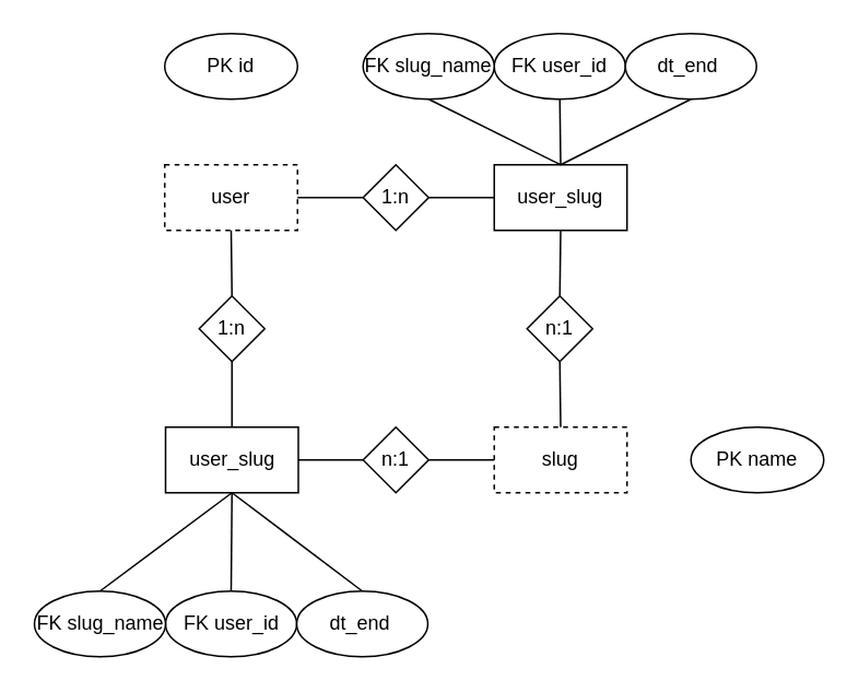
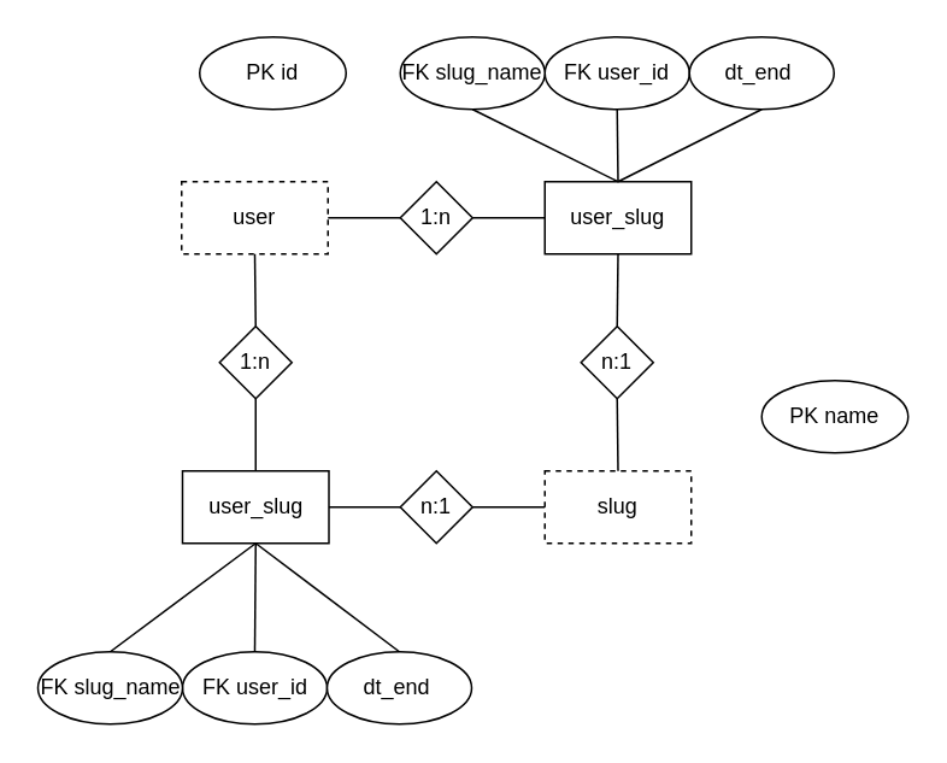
  <mxCell id="0" />
  <mxCell id="1" parent="0" />
  <mxCell id="2" value="user" style="rounded=0;whiteSpace=wrap;html=1;dashed=1;" vertex="1" parent="1"><mxGeometry x="100" y="100" width="81" height="40" as="geometry" /></mxCell>
- <mxCell id="3" value="PK id" style="ellipse;whiteSpace=wrap;html=1;" vertex="1" parent="1"><mxGeometry x="100" y="20" width="81" height="40" as="geometry" /></mxCell>
+ <mxCell id="3" value="PK id" style="ellipse;whiteSpace=wrap;html=1;" vertex="1" parent="1"><mxGeometry x="110" y="20" width="81" height="40" as="geometry" /></mxCell>
  <mxCell id="4" value="user_slug" style="rounded=0;whiteSpace=wrap;html=1;" vertex="1" parent="1"><mxGeometry x="301" y="100" width="81" height="40" as="geometry" /></mxCell>
  <mxCell id="5" value="1:n" style="rhombus;whiteSpace=wrap;html=1;" vertex="1" parent="1"><mxGeometry x="221" y="100" width="40" height="40" as="geometry" /></mxCell>
  <mxCell id="6" value="" style="endArrow=none;html=1;rounded=0;entryX=0;entryY=0.5;entryDx=0;entryDy=0;exitX=1;exitY=0.5;exitDx=0;exitDy=0;" edge="1" parent="1" source="2" target="5"><mxGeometry width="50" height="50" relative="1" as="geometry"><mxPoint x="131" y="180" as="sourcePoint" /><mxPoint x="181" y="130" as="targetPoint" /></mxGeometry></mxCell>
  <mxCell id="7" value="" style="endArrow=none;html=1;rounded=0;entryX=0;entryY=0.5;entryDx=0;entryDy=0;exitX=1;exitY=0.5;exitDx=0;exitDy=0;" edge="1" parent="1" source="5" target="4"><mxGeometry width="50" height="50" relative="1" as="geometry"><mxPoint x="261" y="119.76" as="sourcePoint" /><mxPoint x="301" y="119.76" as="targetPoint" /></mxGeometry></mxCell>
  <mxCell id="8" value="FK user_id" style="ellipse;whiteSpace=wrap;html=1;" vertex="1" parent="1"><mxGeometry x="301" y="20" width="80" height="40" as="geometry" /></mxCell>
  <mxCell id="9" value="dt_end&amp;nbsp;" style="ellipse;whiteSpace=wrap;html=1;" vertex="1" parent="1"><mxGeometry x="381" y="20" width="80" height="40" as="geometry" /></mxCell>
  <mxCell id="10" value="FK slug_name" style="ellipse;whiteSpace=wrap;html=1;" vertex="1" parent="1"><mxGeometry x="221" y="20" width="80" height="40" as="geometry" /></mxCell>
  <mxCell id="11" value="" style="endArrow=none;html=1;rounded=0;exitX=0.5;exitY=1;exitDx=0;exitDy=0;entryX=0.5;entryY=0;entryDx=0;entryDy=0;" edge="1" parent="1" source="8" target="4"><mxGeometry width="50" height="50" relative="1" as="geometry"><mxPoint x="341" y="120" as="sourcePoint" /><mxPoint x="391" y="70" as="targetPoint" /></mxGeometry></mxCell>
  <mxCell id="12" value="" style="endArrow=none;html=1;rounded=0;entryX=0.5;entryY=1;entryDx=0;entryDy=0;exitX=0.5;exitY=0;exitDx=0;exitDy=0;" edge="1" parent="1" source="4" target="9"><mxGeometry width="50" height="50" relative="1" as="geometry"><mxPoint x="341" y="120" as="sourcePoint" /><mxPoint x="391" y="70" as="targetPoint" /></mxGeometry></mxCell>
  <mxCell id="13" value="" style="endArrow=none;html=1;rounded=0;exitX=0.5;exitY=0;exitDx=0;exitDy=0;entryX=0.5;entryY=1;entryDx=0;entryDy=0;" edge="1" parent="1" source="4" target="10"><mxGeometry width="50" height="50" relative="1" as="geometry"><mxPoint x="341" y="120" as="sourcePoint" /><mxPoint x="391" y="70" as="targetPoint" /></mxGeometry></mxCell>
  <mxCell id="14" value="slug" style="rounded=0;whiteSpace=wrap;html=1;dashed=1;" vertex="1" parent="1"><mxGeometry x="301" y="260" width="81" height="40" as="geometry" /></mxCell>
- <mxCell id="15" value="PK name" style="ellipse;whiteSpace=wrap;html=1;" vertex="1" parent="1"><mxGeometry x="421" y="260" width="81" height="40" as="geometry" /></mxCell>
+ <mxCell id="15" value="PK name" style="ellipse;whiteSpace=wrap;html=1;" vertex="1" parent="1"><mxGeometry x="421" y="210" width="81" height="40" as="geometry" /></mxCell>
  <mxCell id="16" value="" style="endArrow=none;html=1;rounded=0;entryX=0.5;entryY=1;entryDx=0;entryDy=0;exitX=0.5;exitY=0;exitDx=0;exitDy=0;" edge="1" parent="1" source="17" target="4"><mxGeometry width="50" height="50" relative="1" as="geometry"><mxPoint x="311" y="180" as="sourcePoint" /><mxPoint x="311" y="130" as="targetPoint" /></mxGeometry></mxCell>
  <mxCell id="17" value="n:1" style="rhombus;whiteSpace=wrap;html=1;" vertex="1" parent="1"><mxGeometry x="321" y="180" width="40" height="40" as="geometry" /></mxCell>
  <mxCell id="18" value="" style="endArrow=none;html=1;rounded=0;entryX=0.5;entryY=1;entryDx=0;entryDy=0;exitX=0.5;exitY=0;exitDx=0;exitDy=0;" edge="1" parent="1" source="14" target="17"><mxGeometry width="50" height="50" relative="1" as="geometry"><mxPoint x="251" y="250" as="sourcePoint" /><mxPoint x="301" y="200" as="targetPoint" /></mxGeometry></mxCell>
  <mxCell id="19" value="user_slug" style="rounded=0;whiteSpace=wrap;html=1;" vertex="1" parent="1"><mxGeometry x="100.5" y="260" width="81" height="40" as="geometry" /></mxCell>
  <mxCell id="20" value="1:n" style="rhombus;whiteSpace=wrap;html=1;" vertex="1" parent="1"><mxGeometry x="121" y="180" width="40" height="40" as="geometry" /></mxCell>
  <mxCell id="21" value="" style="endArrow=none;html=1;rounded=0;entryX=0.5;entryY=0;entryDx=0;entryDy=0;exitX=0.5;exitY=1;exitDx=0;exitDy=0;" edge="1" parent="1" source="20" target="19"><mxGeometry width="50" height="50" relative="1" as="geometry"><mxPoint x="60.5" y="279.76" as="sourcePoint" /><mxPoint x="100.5" y="279.76" as="targetPoint" /></mxGeometry></mxCell>
  <mxCell id="22" value="FK user_id" style="ellipse;whiteSpace=wrap;html=1;" vertex="1" parent="1"><mxGeometry x="100.5" y="360" width="80" height="40" as="geometry" /></mxCell>
  <mxCell id="23" value="dt_end&amp;nbsp;" style="ellipse;whiteSpace=wrap;html=1;" vertex="1" parent="1"><mxGeometry x="180.5" y="360" width="80" height="40" as="geometry" /></mxCell>
  <mxCell id="24" value="FK slug_name" style="ellipse;whiteSpace=wrap;html=1;" vertex="1" parent="1"><mxGeometry x="20.5" y="360" width="80" height="40" as="geometry" /></mxCell>
  <mxCell id="25" value="" style="endArrow=none;html=1;rounded=0;exitX=0.5;exitY=0;exitDx=0;exitDy=0;" edge="1" parent="1" source="22"><mxGeometry width="50" height="50" relative="1" as="geometry"><mxPoint x="140.5" y="280" as="sourcePoint" /><mxPoint x="141" y="300" as="targetPoint" /></mxGeometry></mxCell>
  <mxCell id="26" value="" style="endArrow=none;html=1;rounded=0;entryX=0.5;entryY=0;entryDx=0;entryDy=0;exitX=0.5;exitY=1;exitDx=0;exitDy=0;" edge="1" parent="1" source="19" target="23"><mxGeometry width="50" height="50" relative="1" as="geometry"><mxPoint x="140.5" y="280" as="sourcePoint" /><mxPoint x="190.5" y="230" as="targetPoint" /></mxGeometry></mxCell>
  <mxCell id="27" value="" style="endArrow=none;html=1;rounded=0;exitX=0.5;exitY=1;exitDx=0;exitDy=0;entryX=0.5;entryY=0;entryDx=0;entryDy=0;" edge="1" parent="1" source="19" target="24"><mxGeometry width="50" height="50" relative="1" as="geometry"><mxPoint x="140.5" y="280" as="sourcePoint" /><mxPoint x="190.5" y="230" as="targetPoint" /></mxGeometry></mxCell>
  <mxCell id="28" value="" style="endArrow=none;html=1;rounded=0;entryX=1;entryY=0.5;entryDx=0;entryDy=0;exitX=0;exitY=0.5;exitDx=0;exitDy=0;" edge="1" parent="1" source="29" target="19"><mxGeometry width="50" height="50" relative="1" as="geometry"><mxPoint x="110.5" y="340" as="sourcePoint" /><mxPoint x="110.5" y="290" as="targetPoint" /></mxGeometry></mxCell>
  <mxCell id="29" value="n:1" style="rhombus;whiteSpace=wrap;html=1;" vertex="1" parent="1"><mxGeometry x="221" y="260" width="40" height="40" as="geometry" /></mxCell>
  <mxCell id="30" value="" style="endArrow=none;html=1;rounded=0;exitX=0.5;exitY=0;exitDx=0;exitDy=0;entryX=0.5;entryY=1;entryDx=0;entryDy=0;" edge="1" parent="1" source="20" target="2"><mxGeometry width="50" height="50" relative="1" as="geometry"><mxPoint x="181" y="240" as="sourcePoint" /><mxPoint x="231" y="190" as="targetPoint" /></mxGeometry></mxCell>
  <mxCell id="31" value="" style="endArrow=none;html=1;rounded=0;exitX=1;exitY=0.5;exitDx=0;exitDy=0;entryX=0;entryY=0.5;entryDx=0;entryDy=0;" edge="1" parent="1" source="29" target="14"><mxGeometry width="50" height="50" relative="1" as="geometry"><mxPoint x="181" y="240" as="sourcePoint" /><mxPoint x="231" y="190" as="targetPoint" /></mxGeometry></mxCell>
